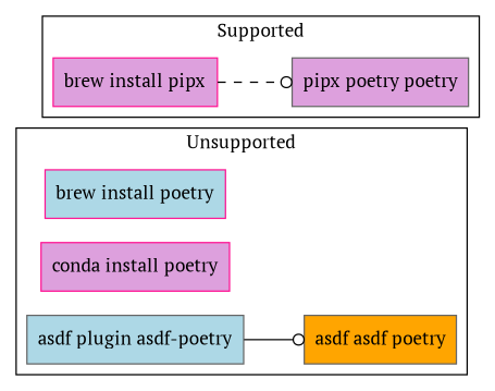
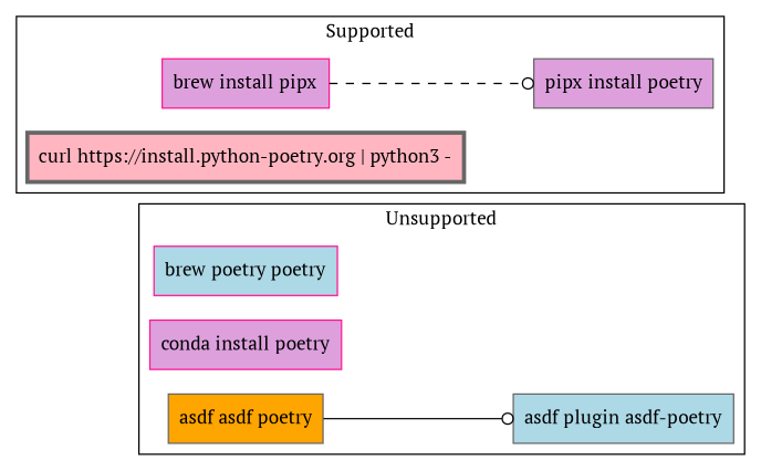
  digraph {
    compound=true
    fontname="PT Serif"
    rank=source
    rankdir=LR
    node [color=gray40 fillcolor=plum fontname="PT Serif" shape=rectangle style=filled]
    edge [arrowhead=odot fontname="PT Serif"]
-   n1 [color=deeppink fillcolor=lightblue label="brew install poetry"]
+   n1 [color=deeppink fillcolor=lightblue label="brew poetry poetry"]
    n2 [color=deeppink label="conda install poetry"]
    n3 [fillcolor=lightblue label="asdf plugin asdf-poetry"]
    n4 [fillcolor=orange label="asdf asdf poetry"]
    n5 [color=deeppink label="brew install pipx"]
-   n6 [label="pipx poetry poetry"]
+   n6 [label="pipx install poetry"]
+   n7 [fillcolor=lightpink label="curl https://install.python-poetry.org | python3 -" penwidth=3]
    subgraph cluster_1 {
      label=Unsupported
      rank=same
      n1
      n2
      n3
      n4
    }
    subgraph cluster_2 {
      label=Supported
      rank=same
      n5
      n6
+     n7
    }
-   n3 -> n4 [style=solid]
+   n4 -> n3 [style=solid]
    n5 -> n6 [style=dashed]
  }
